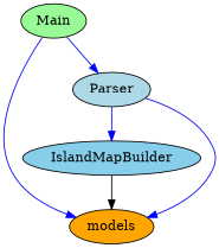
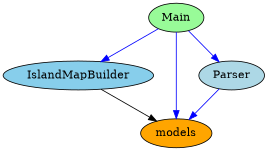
  digraph {
    node [style=filled]
    edge [color=blue]
    IslandMapBuilder [fillcolor=skyblue]
    models [fillcolor=orange]
    Main [fillcolor=palegreen]
    Parser [fillcolor=lightblue]
    IslandMapBuilder -> models [color=black]
-   Parser -> IslandMapBuilder
+   Main -> IslandMapBuilder
    Main -> models
    Main -> Parser
    Parser -> models
  }
